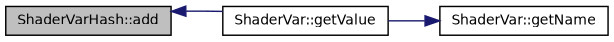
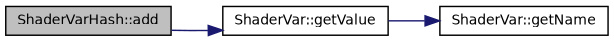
  digraph {
    rankdir=LR
    node [color=black fillcolor=white fontname=Helvetica fontsize=10 shape=record style=filled]
    edge [color=midnightblue fontname=Helvetica fontsize=10 labelfontname=Helvetica labelfontsize=10 style=solid]
    n1 [fillcolor=grey75 fontcolor=black height=0.2 label="ShaderVarHash::add" width=0.4]
    n2 [height=0.2 label="ShaderVar::getValue" width=0.4]
    n3 [height=0.2 label="ShaderVar::getName" width=0.4]
-   n2 -> n1
+   n1 -> n2
    n2 -> n3
  }
